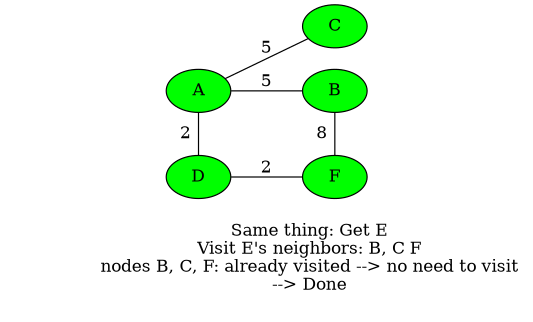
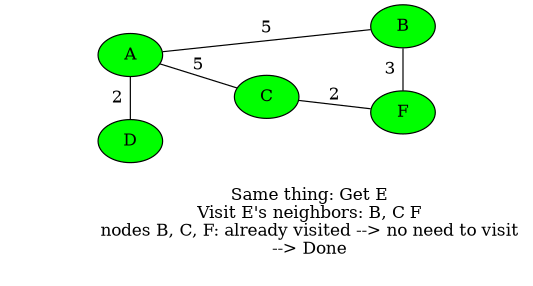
  graph {
    label="\n		Same thing: Get E\n		Visit E's neighbors: B, C F\n		nodes B, C, F: already visited --> no need to visit\n		--> Done\n	"
    rankdir=LR
    ranksep=0.7
    node [fillcolor=green style=filled]
    A
    D
    C
    B
    F
    subgraph sub_1 {
      rank=same
      A
      D
    }
    subgraph sub_2 {
      rank=same
      C
    }
    subgraph sub_3 {
      rank=same
      B
      F
    }
    subgraph sub_4 {
      rank=same
      D
    }
    A -- D [label=2]
    A -- C [label=5]
    A -- B [label=5]
-   D -- F [label=2]
-   B -- F [label=8]
+   C -- F [label=2]
+   B -- F [label=3]
  }
